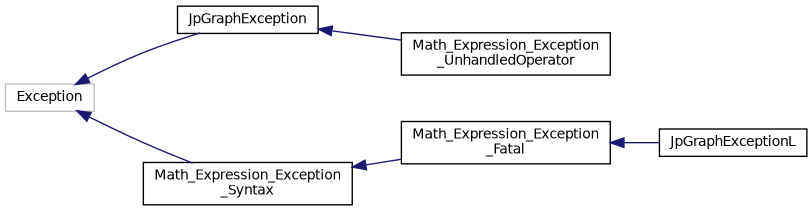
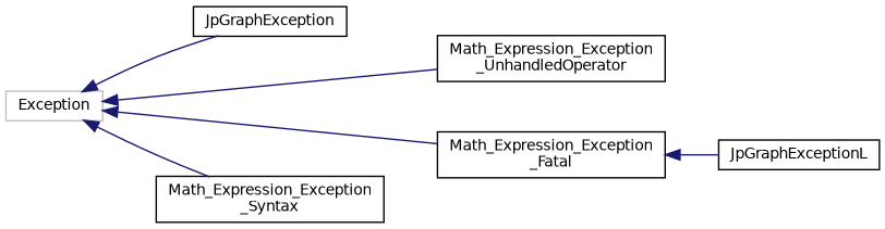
  digraph {
    rankdir=LR
    node [color=black fillcolor=white fontname=Helvetica fontsize=10 shape=record style=filled]
    edge [color=midnightblue dir=back fontname=Helvetica fontsize=10 labelfontname=Helvetica labelfontsize=10 style=solid]
    n1 [color=grey75 height=0.2 label=Exception width=0.4]
    n2 [height=0.2 label=JpGraphException width=0.4]
    n3 [height=0.2 label="Math_Expression_Exception\l_Fatal" width=0.4]
    n4 [height=0.2 label="Math_Expression_Exception\l_Syntax" width=0.4]
    n5 [height=0.2 label="Math_Expression_Exception\l_UnhandledOperator" width=0.4]
    n6 [height=0.2 label=JpGraphExceptionL width=0.4]
    n1 -> n2
-   n4 -> n3
+   n1 -> n3
    n1 -> n4
-   n2 -> n5
+   n1 -> n5
    n3 -> n6
  }
